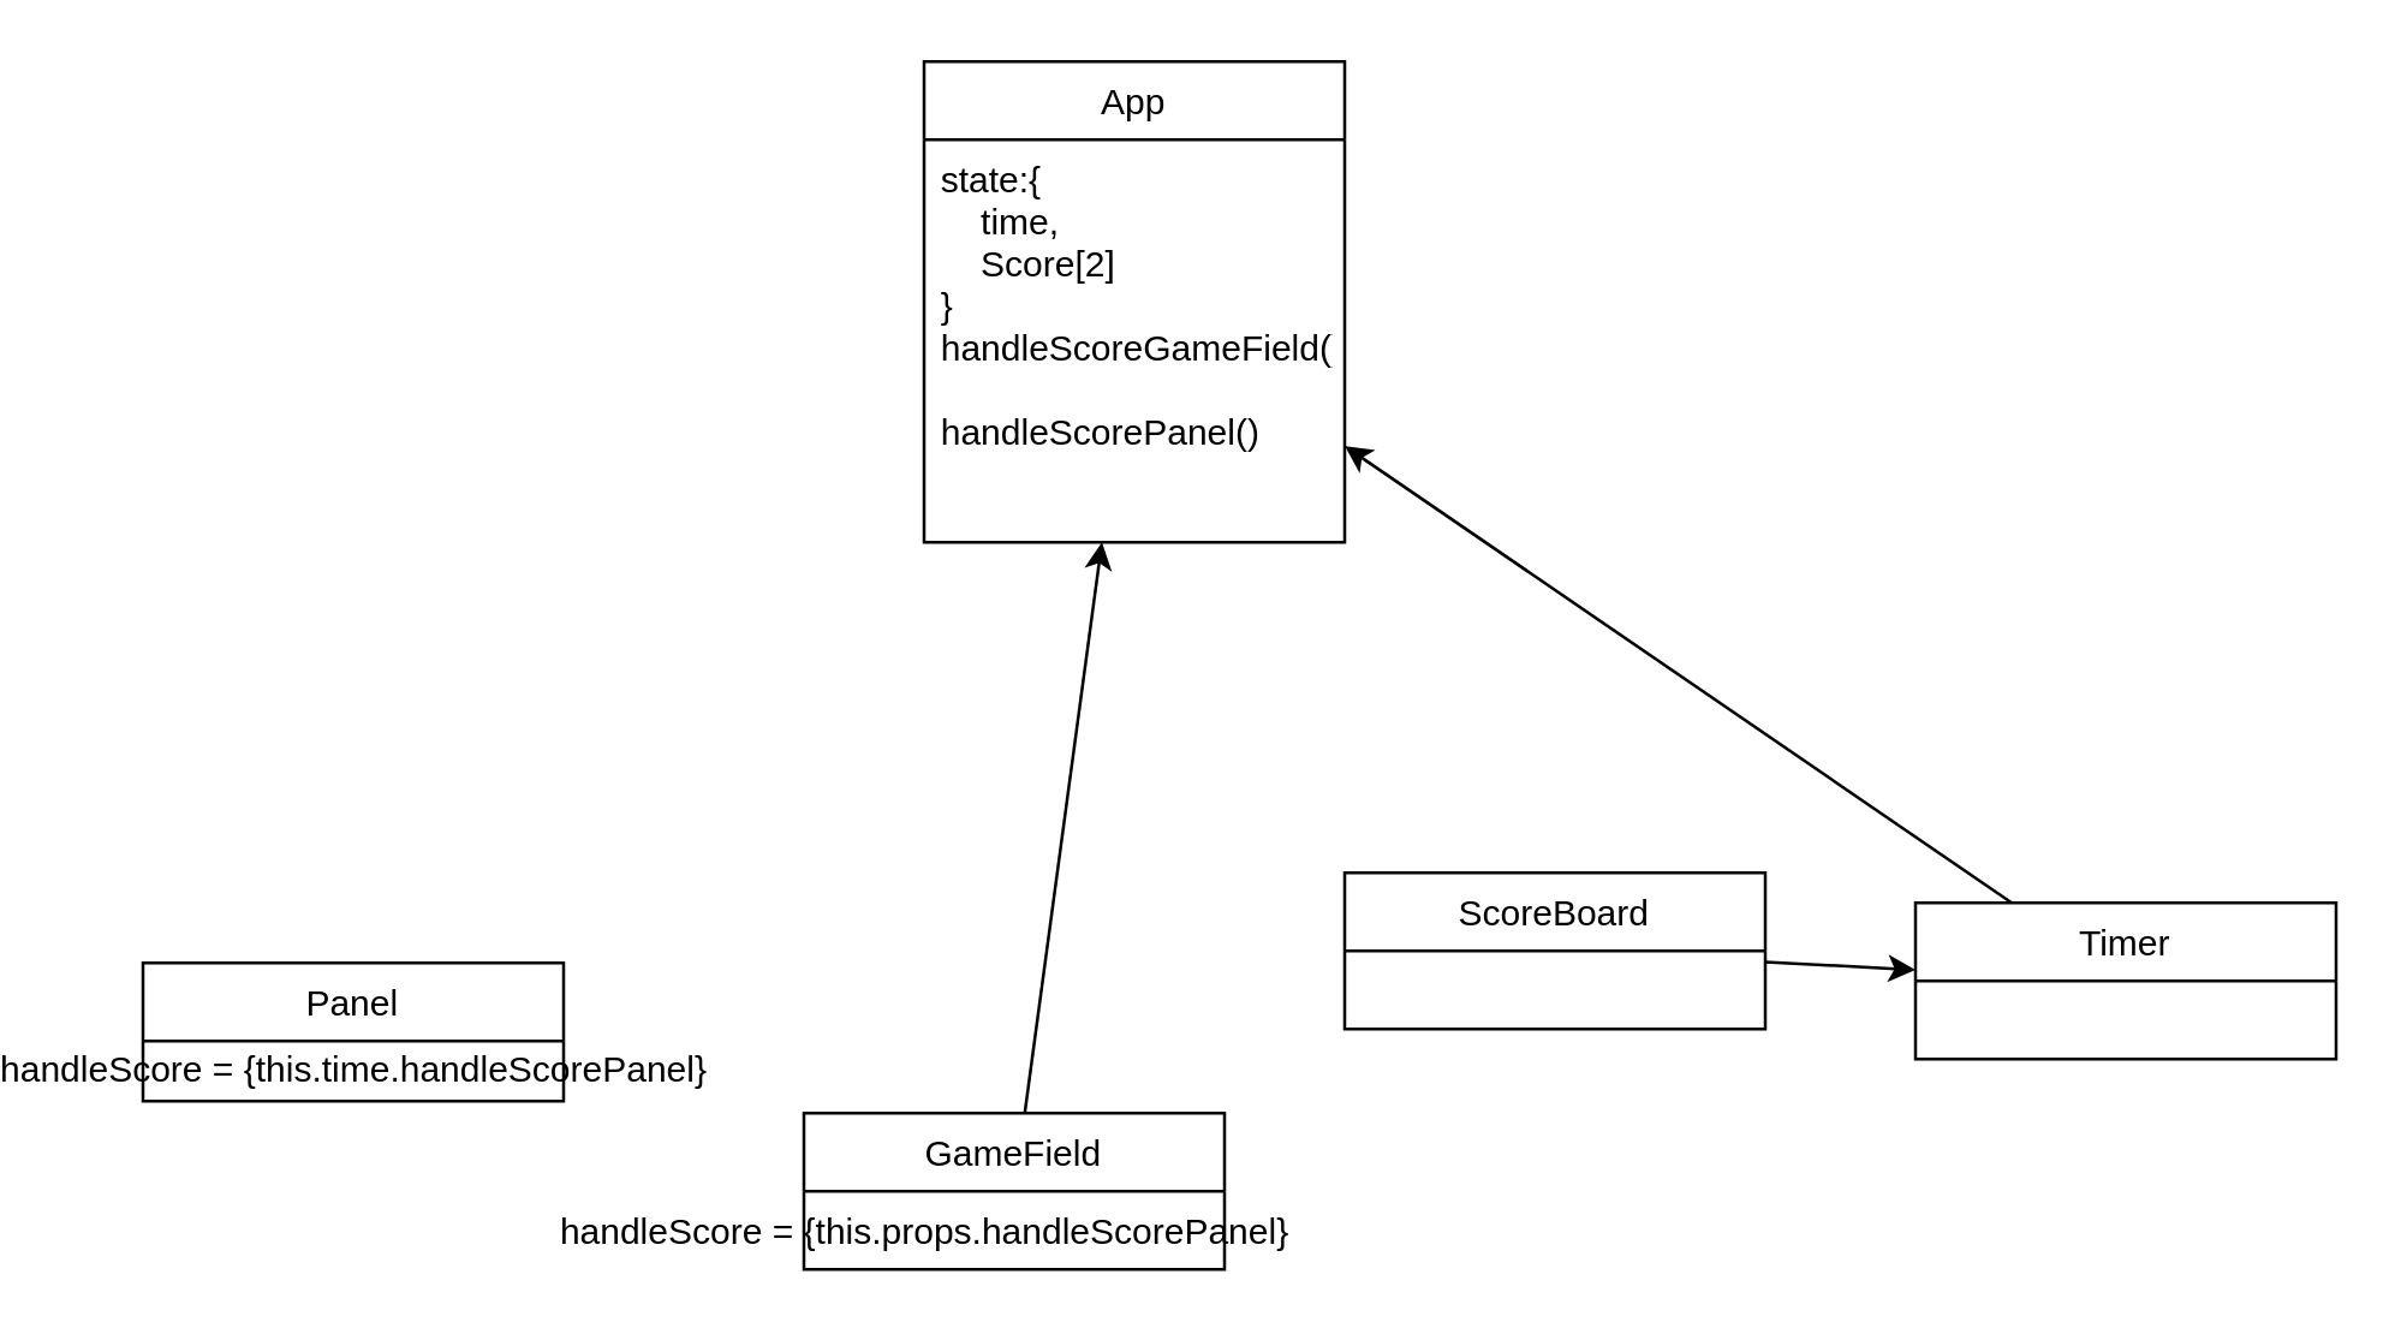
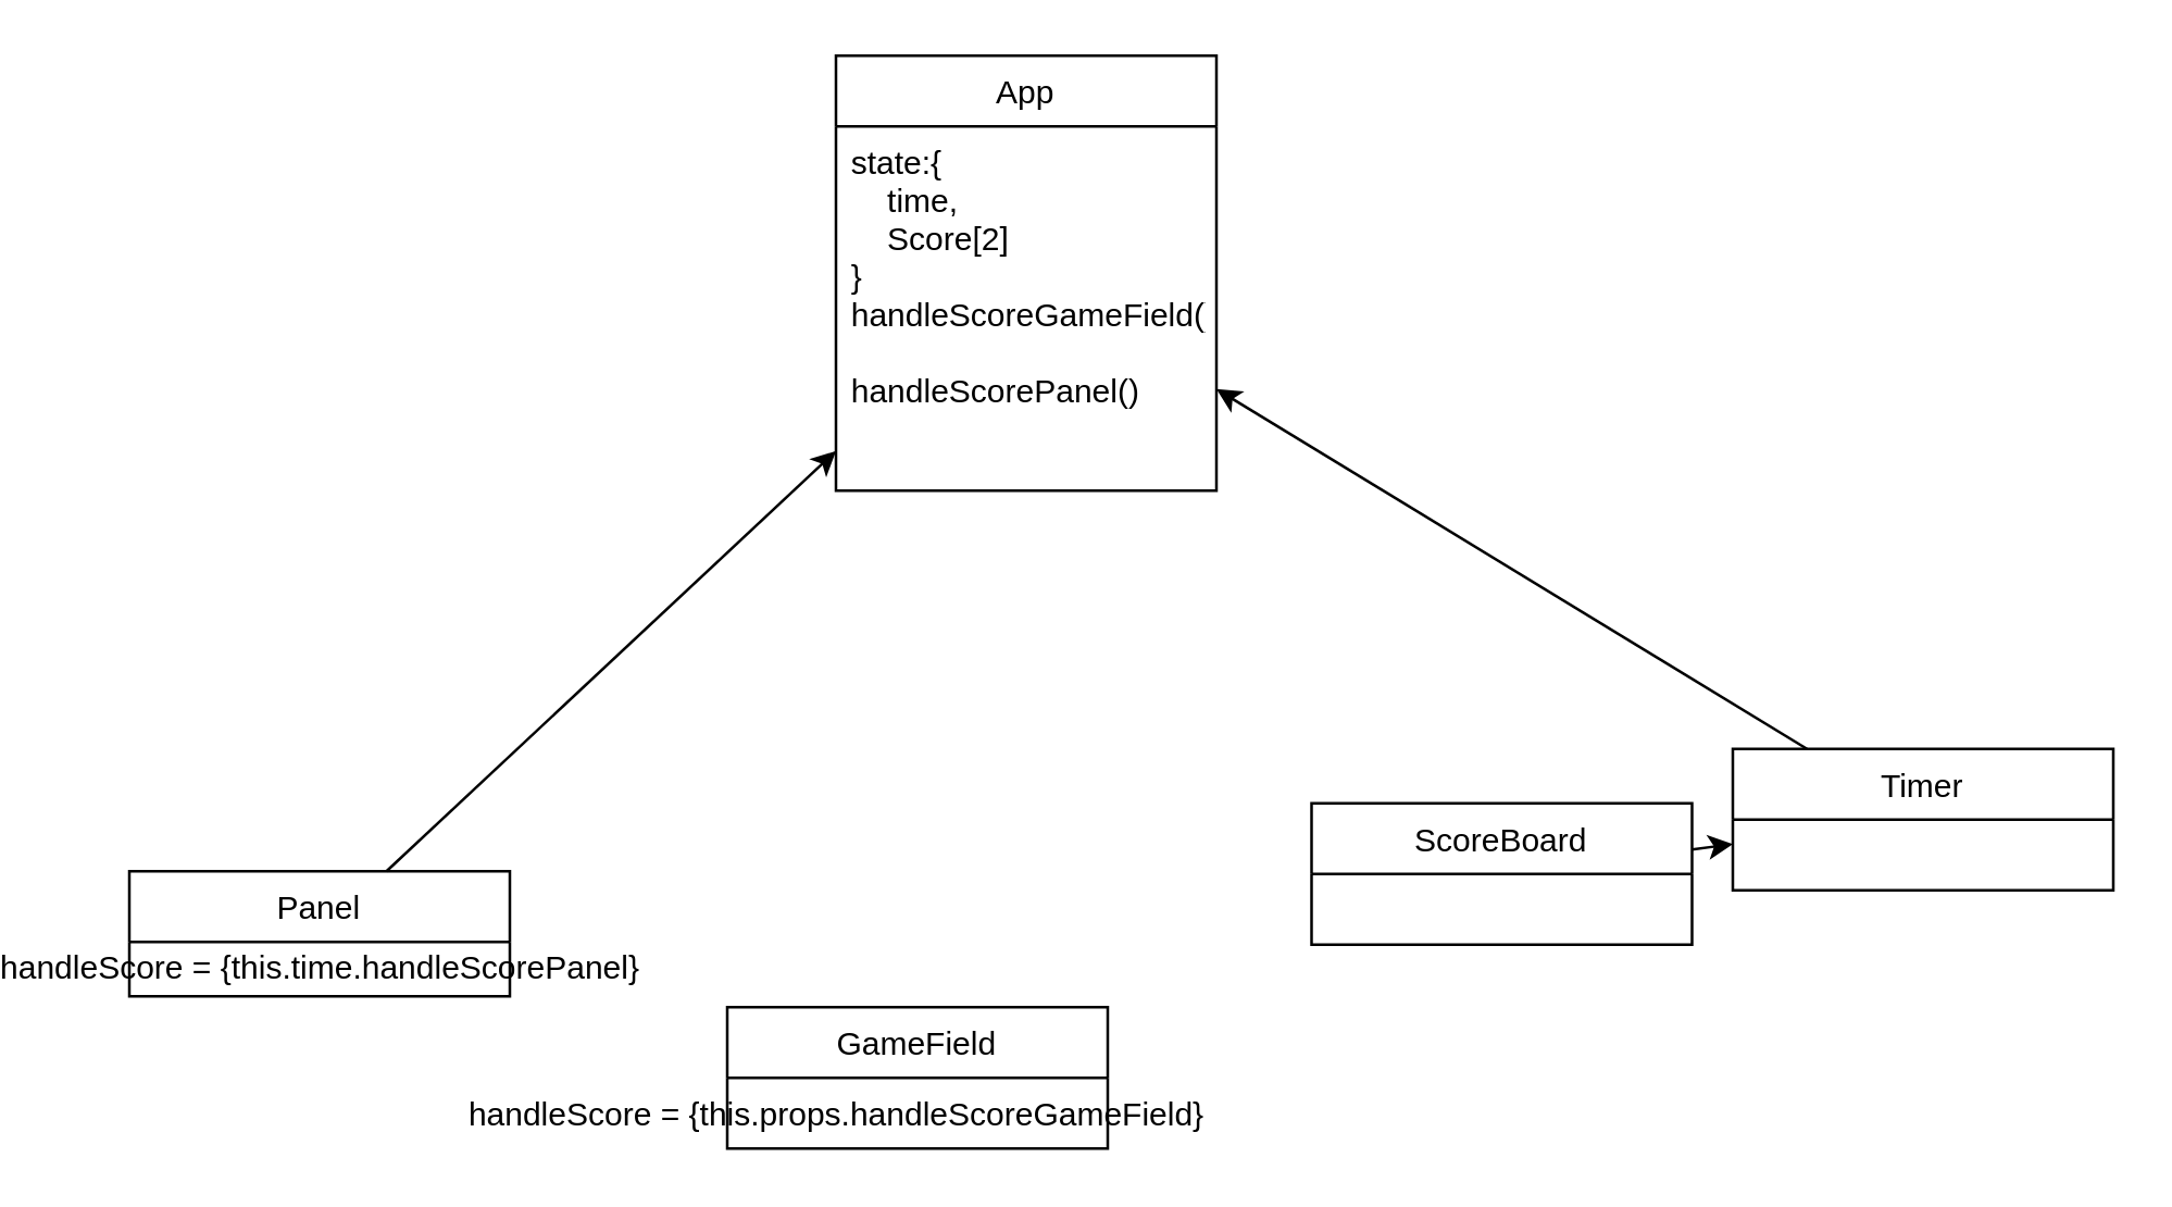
  <mxCell id="0" />
  <mxCell id="1" parent="0" />
  <mxCell id="2" value="App" style="swimlane;fontStyle=0;childLayout=stackLayout;horizontal=1;startSize=26;fillColor=none;horizontalStack=0;resizeParent=1;resizeParentMax=0;resizeLast=0;collapsible=1;marginBottom=0;" vertex="1" parent="1"><mxGeometry x="280" y="20" width="140" height="160" as="geometry" /></mxCell>
  <mxCell id="3" value="state:{&#10;    time,&#10;    Score[2]&#10;}&#10;handleScoreGameField()&#10;&#10;handleScorePanel()" style="text;strokeColor=none;fillColor=none;align=left;verticalAlign=top;spacingLeft=4;spacingRight=4;overflow=hidden;rotatable=0;points=[[0,0.5],[1,0.5]];portConstraint=eastwest;" vertex="1" parent="2"><mxGeometry y="26" width="140" height="134" as="geometry" /></mxCell>
- <mxCell id="4" value="ScoreBoard" style="swimlane;fontStyle=0;childLayout=stackLayout;horizontal=1;startSize=26;fillColor=none;horizontalStack=0;resizeParent=1;resizeParentMax=0;resizeLast=0;collapsible=1;marginBottom=0;" vertex="1" parent="1"><mxGeometry x="420" y="290" width="140" height="52" as="geometry" /></mxCell>
- <mxCell id="5" value="Timer" style="swimlane;fontStyle=0;childLayout=stackLayout;horizontal=1;startSize=26;fillColor=none;horizontalStack=0;resizeParent=1;resizeParentMax=0;resizeLast=0;collapsible=1;marginBottom=0;" vertex="1" parent="1"><mxGeometry x="610" y="300" width="140" height="52" as="geometry" /></mxCell>
+ <mxCell id="4" value="ScoreBoard" style="swimlane;fontStyle=0;childLayout=stackLayout;horizontal=1;startSize=26;fillColor=none;horizontalStack=0;resizeParent=1;resizeParentMax=0;resizeLast=0;collapsible=1;marginBottom=0;" vertex="1" parent="1"><mxGeometry x="455" y="295" width="140" height="52" as="geometry" /></mxCell>
+ <mxCell id="5" value="Timer" style="swimlane;fontStyle=0;childLayout=stackLayout;horizontal=1;startSize=26;fillColor=none;horizontalStack=0;resizeParent=1;resizeParentMax=0;resizeLast=0;collapsible=1;marginBottom=0;" vertex="1" parent="1"><mxGeometry x="610" y="275" width="140" height="52" as="geometry" /></mxCell>
  <mxCell id="6" value="GameField" style="swimlane;fontStyle=0;childLayout=stackLayout;horizontal=1;startSize=26;fillColor=none;horizontalStack=0;resizeParent=1;resizeParentMax=0;resizeLast=0;collapsible=1;marginBottom=0;" vertex="1" parent="1"><mxGeometry x="240" y="370" width="140" height="52" as="geometry" /></mxCell>
  <mxCell id="7" value="Panel" style="swimlane;fontStyle=0;childLayout=stackLayout;horizontal=1;startSize=26;fillColor=none;horizontalStack=0;resizeParent=1;resizeParentMax=0;resizeLast=0;collapsible=1;marginBottom=0;" vertex="1" parent="1"><mxGeometry x="20" y="320" width="140" height="46" as="geometry" /></mxCell>
  <mxCell id="8" value="handleScore = {this.time.handleScorePanel}" style="text;html=1;align=center;verticalAlign=middle;resizable=0;points=[];autosize=1;" vertex="1" parent="7"><mxGeometry y="26" width="140" height="20" as="geometry" /></mxCell>
- <mxCell id="10" value="" style="endArrow=classic;html=1;" edge="1" parent="1" source="6" target="2"><mxGeometry width="50" height="50" relative="1" as="geometry"><mxPoint x="440" y="200" as="sourcePoint" /><mxPoint x="490" y="150" as="targetPoint" /></mxGeometry></mxCell>
+ <mxCell id="9" value="" style="endArrow=classic;html=1;" edge="1" parent="1" source="7" target="2"><mxGeometry width="50" height="50" relative="1" as="geometry"><mxPoint x="440" y="200" as="sourcePoint" /><mxPoint x="490" y="150" as="targetPoint" /></mxGeometry></mxCell>
  <mxCell id="11" value="" style="endArrow=classic;html=1;" edge="1" parent="1" source="4" target="5"><mxGeometry width="50" height="50" relative="1" as="geometry"><mxPoint x="327.969" y="310" as="sourcePoint" /><mxPoint x="349.119" y="172" as="targetPoint" /></mxGeometry></mxCell>
  <mxCell id="12" value="" style="endArrow=classic;html=1;" edge="1" parent="1" source="5" target="2"><mxGeometry width="50" height="50" relative="1" as="geometry"><mxPoint x="337.969" y="320" as="sourcePoint" /><mxPoint x="359.119" y="182" as="targetPoint" /></mxGeometry></mxCell>
- <mxCell id="13" value="handleScore = {this.props.handleScorePanel}" style="text;html=1;align=center;verticalAlign=middle;resizable=0;points=[];autosize=1;" vertex="1" parent="1"><mxGeometry x="135" y="400" width="290" height="20" as="geometry" /></mxCell>
+ <mxCell id="13" value="handleScore = {this.props.handleScoreGameField}" style="text;html=1;align=center;verticalAlign=middle;resizable=0;points=[];autosize=1;" vertex="1" parent="1"><mxGeometry x="135" y="400" width="290" height="20" as="geometry" /></mxCell>
